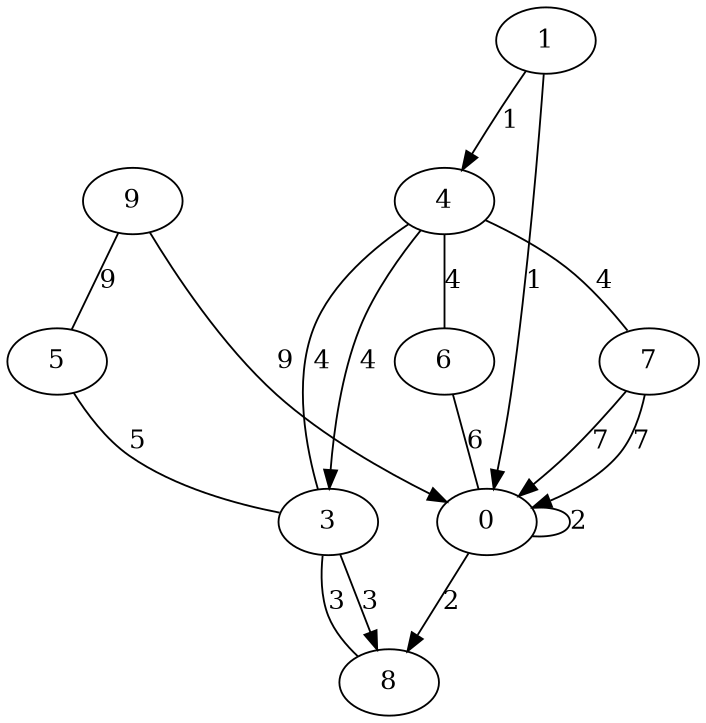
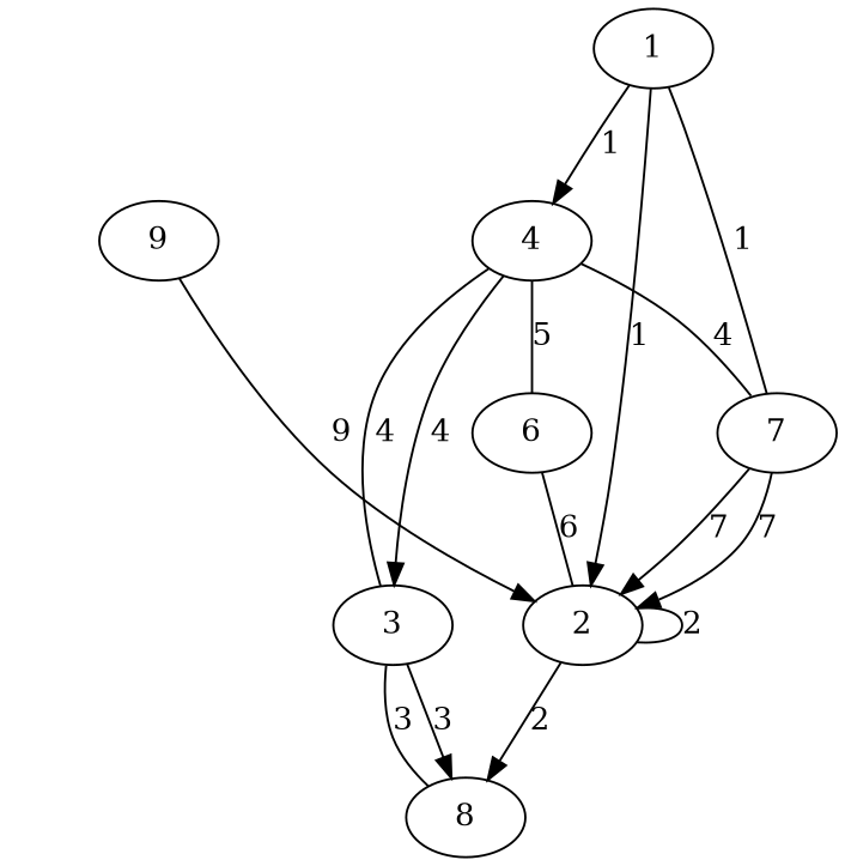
  digraph {
    edge [dir=none]
-   5
    3
    8
    1
    4
-   2 [label=0]
+   2
    7
    6
    9
-   5 -> 3 [label=5]
    3 -> 8 [dir=forward label=3]
    3 -> 8 [label=3]
    1 -> 4 [dir=forward label=1]
    1 -> 2 [dir=forward label=1]
+   1 -> 7 [label=1]
    4 -> 3 [dir=forward label=4]
    4 -> 3 [label=4]
    4 -> 7 [label=4]
-   4 -> 6 [label=4]
+   4 -> 6 [label=5]
    2 -> 8 [dir=forward label=2]
    2 -> 2 [label=2]
    7 -> 2 [dir=forward label=7]
    7 -> 2 [dir=forward label=7]
    6 -> 2 [label=6]
-   9 -> 5 [label=9]
    9 -> 2 [dir=forward label=9]
  }
